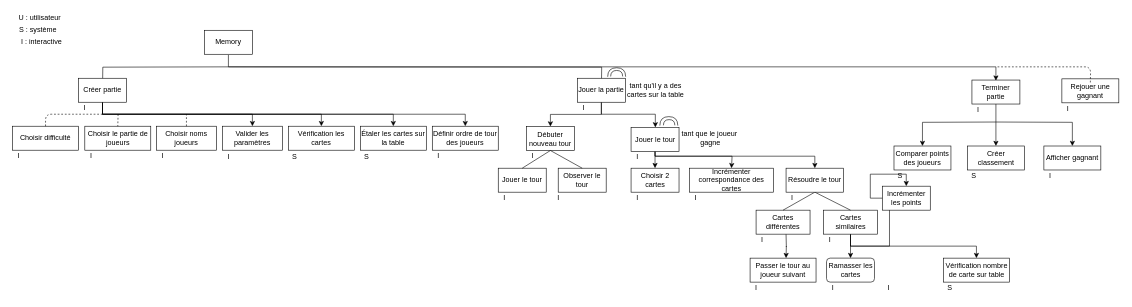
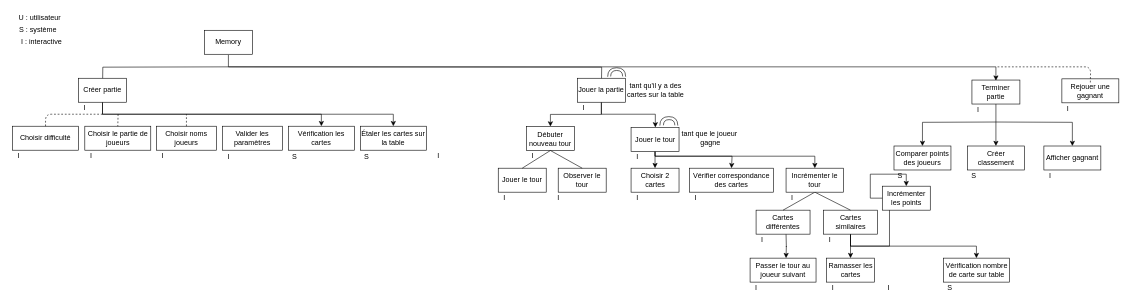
  <mxCell id="0" />
  <mxCell id="1" parent="0" />
  <mxCell id="2" style="edgeStyle=orthogonalEdgeStyle;rounded=0;orthogonalLoop=1;jettySize=auto;html=1;exitX=0.5;exitY=1;exitDx=0;exitDy=0;entryX=0.5;entryY=0;entryDx=0;entryDy=0;" parent="1" edge="1"><mxGeometry relative="1" as="geometry"><mxPoint x="380" y="111" as="sourcePoint" /><mxPoint x="170" y="151" as="targetPoint" /></mxGeometry></mxCell>
  <mxCell id="3" style="edgeStyle=orthogonalEdgeStyle;rounded=0;orthogonalLoop=1;jettySize=auto;html=1;exitX=0.5;exitY=1;exitDx=0;exitDy=0;entryX=0.5;entryY=0;entryDx=0;entryDy=0;" parent="1" edge="1"><mxGeometry relative="1" as="geometry"><mxPoint x="380" y="91" as="sourcePoint" /><mxPoint x="1660" y="134" as="targetPoint" /><Array as="points"><mxPoint x="380" y="111" /><mxPoint x="1660" y="111" /></Array></mxGeometry></mxCell>
  <mxCell id="4" style="edgeStyle=orthogonalEdgeStyle;rounded=0;orthogonalLoop=1;jettySize=auto;html=1;exitX=0.5;exitY=1;exitDx=0;exitDy=0;" parent="1" edge="1"><mxGeometry relative="1" as="geometry"><mxPoint x="380" y="111" as="sourcePoint" /><mxPoint x="1002" y="151" as="targetPoint" /></mxGeometry></mxCell>
  <mxCell id="5" value="Memory" style="rounded=0;whiteSpace=wrap;html=1;" parent="1" vertex="1"><mxGeometry x="340" y="50" width="80" height="40" as="geometry" /></mxCell>
  <mxCell id="6" style="edgeStyle=orthogonalEdgeStyle;rounded=0;orthogonalLoop=1;jettySize=auto;html=1;exitX=0.5;exitY=1;exitDx=0;exitDy=0;entryX=0.5;entryY=0;entryDx=0;entryDy=0;" parent="1" source="10" target="12" edge="1"><mxGeometry relative="1" as="geometry" /></mxCell>
  <mxCell id="7" style="edgeStyle=orthogonalEdgeStyle;rounded=0;orthogonalLoop=1;jettySize=auto;html=1;exitX=0.5;exitY=1;exitDx=0;exitDy=0;entryX=0.5;entryY=0;entryDx=0;entryDy=0;" parent="1" source="10" target="16" edge="1"><mxGeometry relative="1" as="geometry" /></mxCell>
- <mxCell id="8" style="edgeStyle=orthogonalEdgeStyle;rounded=0;orthogonalLoop=1;jettySize=auto;html=1;exitX=0.5;exitY=1;exitDx=0;exitDy=0;entryX=0.5;entryY=0;entryDx=0;entryDy=0;" parent="1" source="10" target="43" edge="1"><mxGeometry relative="1" as="geometry" /></mxCell>
- <mxCell id="9" style="edgeStyle=orthogonalEdgeStyle;rounded=0;orthogonalLoop=1;jettySize=auto;html=1;exitX=0.5;exitY=1;exitDx=0;exitDy=0;entryX=0.5;entryY=0;entryDx=0;entryDy=0;" parent="1" source="10" target="90" edge="1"><mxGeometry relative="1" as="geometry" /></mxCell>
  <mxCell id="10" value="Créer partie" style="rounded=0;whiteSpace=wrap;html=1;" parent="1" vertex="1"><mxGeometry x="130" y="130" width="80" height="40" as="geometry" /></mxCell>
  <mxCell id="11" value="Choisir le partie de joueurs" style="rounded=0;whiteSpace=wrap;html=1;" parent="1" vertex="1"><mxGeometry x="140.5" y="210" width="110" height="40" as="geometry" /></mxCell>
  <mxCell id="12" value="Vérification les cartes" style="rounded=0;whiteSpace=wrap;html=1;" parent="1" vertex="1"><mxGeometry x="480" y="210" width="110" height="40" as="geometry" /></mxCell>
  <mxCell id="13" style="edgeStyle=orthogonalEdgeStyle;rounded=0;orthogonalLoop=1;jettySize=auto;html=1;exitX=0.5;exitY=1;exitDx=0;exitDy=0;entryX=0.5;entryY=0;entryDx=0;entryDy=0;" parent="1" source="15" target="42" edge="1"><mxGeometry relative="1" as="geometry" /></mxCell>
  <mxCell id="14" style="edgeStyle=orthogonalEdgeStyle;rounded=0;orthogonalLoop=1;jettySize=auto;html=1;exitX=0.5;exitY=1;exitDx=0;exitDy=0;" edge="1" parent="1" source="15" target="20"><mxGeometry relative="1" as="geometry"><Array as="points"><mxPoint x="1002" y="190" /><mxPoint x="1092" y="190" /></Array></mxGeometry></mxCell>
  <mxCell id="15" value="Jouer la partie" style="rounded=0;whiteSpace=wrap;html=1;" parent="1" vertex="1"><mxGeometry x="962" y="130" width="80" height="40" as="geometry" /></mxCell>
  <mxCell id="16" value="Étaler les cartes sur la table" style="rounded=0;whiteSpace=wrap;html=1;" parent="1" vertex="1"><mxGeometry x="600" y="210" width="110" height="40" as="geometry" /></mxCell>
  <mxCell id="17" style="edgeStyle=orthogonalEdgeStyle;rounded=0;orthogonalLoop=1;jettySize=auto;html=1;exitX=0.5;exitY=1;exitDx=0;exitDy=0;entryX=0.5;entryY=0;entryDx=0;entryDy=0;" parent="1" source="20" target="62" edge="1"><mxGeometry relative="1" as="geometry" /></mxCell>
  <mxCell id="18" style="edgeStyle=orthogonalEdgeStyle;rounded=0;orthogonalLoop=1;jettySize=auto;html=1;exitX=0.5;exitY=1;exitDx=0;exitDy=0;entryX=0.5;entryY=0;entryDx=0;entryDy=0;" parent="1" source="20" target="21" edge="1"><mxGeometry relative="1" as="geometry"><Array as="points"><mxPoint x="1092" y="260" /><mxPoint x="1220" y="260" /></Array></mxGeometry></mxCell>
  <mxCell id="19" style="edgeStyle=orthogonalEdgeStyle;rounded=0;orthogonalLoop=1;jettySize=auto;html=1;exitX=0.5;exitY=1;exitDx=0;exitDy=0;entryX=0.5;entryY=0;entryDx=0;entryDy=0;" edge="1" parent="1" source="20" target="92"><mxGeometry relative="1" as="geometry"><Array as="points"><mxPoint x="1092" y="260" /><mxPoint x="1358" y="260" /></Array></mxGeometry></mxCell>
  <mxCell id="20" value="Jouer le tour" style="rounded=0;whiteSpace=wrap;html=1;" parent="1" vertex="1"><mxGeometry x="1051.5" y="212" width="80" height="40" as="geometry" /></mxCell>
- <mxCell id="21" value="Incrémenter correspondance des cartes" style="rounded=0;whiteSpace=wrap;html=1;" parent="1" vertex="1"><mxGeometry x="1149" y="280" width="140" height="40" as="geometry" /></mxCell>
+ <mxCell id="21" value="Vérifier correspondance des cartes" style="rounded=0;whiteSpace=wrap;html=1;" parent="1" vertex="1"><mxGeometry x="1149" y="280" width="140" height="40" as="geometry" /></mxCell>
  <mxCell id="22" style="edgeStyle=orthogonalEdgeStyle;rounded=0;orthogonalLoop=1;jettySize=auto;html=1;exitX=0.5;exitY=1;exitDx=0;exitDy=0;entryX=0.5;entryY=0;entryDx=0;entryDy=0;" parent="1" edge="1"><mxGeometry relative="1" as="geometry"><mxPoint x="1310" y="390" as="sourcePoint" /><mxPoint x="1310" y="430" as="targetPoint" /></mxGeometry></mxCell>
  <mxCell id="23" value="Cartes différentes" style="rounded=0;whiteSpace=wrap;html=1;" parent="1" vertex="1"><mxGeometry x="1260" y="350" width="90" height="40" as="geometry" /></mxCell>
  <mxCell id="24" value="" style="endArrow=none;html=1;exitX=0.5;exitY=0;exitDx=0;exitDy=0;entryX=0.5;entryY=1;entryDx=0;entryDy=0;" parent="1" target="92" edge="1" source="23"><mxGeometry width="50" height="50" relative="1" as="geometry"><mxPoint x="1199" y="350" as="sourcePoint" /><mxPoint x="1350" y="320" as="targetPoint" /></mxGeometry></mxCell>
  <mxCell id="25" style="edgeStyle=orthogonalEdgeStyle;rounded=0;orthogonalLoop=1;jettySize=auto;html=1;exitX=0.5;exitY=1;exitDx=0;exitDy=0;entryX=0.5;entryY=0;entryDx=0;entryDy=0;" parent="1" source="28" target="44" edge="1"><mxGeometry relative="1" as="geometry" /></mxCell>
  <mxCell id="26" style="edgeStyle=orthogonalEdgeStyle;rounded=0;orthogonalLoop=1;jettySize=auto;html=1;exitX=0.5;exitY=1;exitDx=0;exitDy=0;entryX=0.5;entryY=0;entryDx=0;entryDy=0;" parent="1" source="28" target="45" edge="1"><mxGeometry relative="1" as="geometry" /></mxCell>
  <mxCell id="27" style="edgeStyle=orthogonalEdgeStyle;rounded=0;orthogonalLoop=1;jettySize=auto;html=1;exitX=0.5;exitY=1;exitDx=0;exitDy=0;entryX=0.5;entryY=0;entryDx=0;entryDy=0;" parent="1" source="28" target="50" edge="1"><mxGeometry relative="1" as="geometry" /></mxCell>
  <mxCell id="28" value="Cartes similaires" style="rounded=0;whiteSpace=wrap;html=1;" parent="1" vertex="1"><mxGeometry x="1372.5" y="350" width="90" height="40" as="geometry" /></mxCell>
  <mxCell id="29" value="" style="endArrow=none;html=1;exitX=0.5;exitY=0;exitDx=0;exitDy=0;entryX=0.5;entryY=1;entryDx=0;entryDy=0;" parent="1" source="28" target="92" edge="1"><mxGeometry width="50" height="50" relative="1" as="geometry"><mxPoint x="940" y="400" as="sourcePoint" /><mxPoint x="1345" y="320" as="targetPoint" /></mxGeometry></mxCell>
  <mxCell id="30" value="" style="shape=requiredInterface;html=1;verticalLabelPosition=bottom;rotation=90;direction=west;" parent="1" vertex="1"><mxGeometry x="1107" y="186.5" width="15" height="30" as="geometry" /></mxCell>
  <mxCell id="31" value="" style="shape=requiredInterface;html=1;verticalLabelPosition=bottom;rotation=90;direction=west;" parent="1" vertex="1"><mxGeometry x="1110.25" y="194.25" width="9.5" height="19" as="geometry" /></mxCell>
  <mxCell id="32" value="tant que le joueur&lt;br&gt;&amp;nbsp;gagne" style="text;html=1;align=center;verticalAlign=middle;resizable=0;points=[];autosize=1;" parent="1" vertex="1"><mxGeometry x="1127" y="215" width="110" height="30" as="geometry" /></mxCell>
  <mxCell id="33" style="edgeStyle=orthogonalEdgeStyle;rounded=0;orthogonalLoop=1;jettySize=auto;html=1;exitX=0.5;exitY=1;exitDx=0;exitDy=0;entryX=0.5;entryY=0;entryDx=0;entryDy=0;" parent="1" source="34" target="38" edge="1"><mxGeometry relative="1" as="geometry" /></mxCell>
  <mxCell id="34" value="Terminer partie" style="rounded=0;whiteSpace=wrap;html=1;" parent="1" vertex="1"><mxGeometry x="1620" y="133" width="80" height="40" as="geometry" /></mxCell>
  <mxCell id="35" style="edgeStyle=orthogonalEdgeStyle;rounded=0;orthogonalLoop=1;jettySize=auto;html=1;exitX=0.5;exitY=1;exitDx=0;exitDy=0;entryX=0.5;entryY=0;entryDx=0;entryDy=0;" parent="1" target="37" edge="1"><mxGeometry relative="1" as="geometry"><mxPoint x="1660" y="203" as="sourcePoint" /></mxGeometry></mxCell>
  <mxCell id="36" style="edgeStyle=orthogonalEdgeStyle;rounded=0;orthogonalLoop=1;jettySize=auto;html=1;exitX=0.5;exitY=1;exitDx=0;exitDy=0;entryX=0.5;entryY=0;entryDx=0;entryDy=0;" parent="1" target="39" edge="1"><mxGeometry relative="1" as="geometry"><mxPoint x="1660" y="203" as="sourcePoint" /></mxGeometry></mxCell>
  <mxCell id="37" value="Comparer points des joueurs" style="rounded=0;whiteSpace=wrap;html=1;" parent="1" vertex="1"><mxGeometry x="1490" y="243" width="95" height="40" as="geometry" /></mxCell>
  <mxCell id="38" value="Créer classement" style="rounded=0;whiteSpace=wrap;html=1;" parent="1" vertex="1"><mxGeometry x="1612.5" y="243" width="95" height="40" as="geometry" /></mxCell>
  <mxCell id="39" value="Afficher gagnant" style="rounded=0;whiteSpace=wrap;html=1;" parent="1" vertex="1"><mxGeometry x="1740" y="243" width="95" height="40" as="geometry" /></mxCell>
  <mxCell id="40" value="Rejouer une gagnant" style="rounded=0;whiteSpace=wrap;html=1;" parent="1" vertex="1"><mxGeometry x="1770" y="131" width="95" height="40" as="geometry" /></mxCell>
  <mxCell id="41" value="" style="endArrow=none;dashed=1;html=1;exitX=0.5;exitY=0;exitDx=0;exitDy=0;" parent="1" edge="1"><mxGeometry width="50" height="50" relative="1" as="geometry"><mxPoint x="1817.5" y="137" as="sourcePoint" /><mxPoint x="1660" y="111" as="targetPoint" /><Array as="points"><mxPoint x="1818" y="111" /></Array></mxGeometry></mxCell>
  <mxCell id="42" value="Débuter nouveau&amp;nbsp;tour" style="rounded=0;whiteSpace=wrap;html=1;" parent="1" vertex="1"><mxGeometry x="877" y="210.5" width="80" height="40" as="geometry" /></mxCell>
- <mxCell id="43" value="Définir ordre de tour des joueurs" style="rounded=0;whiteSpace=wrap;html=1;" parent="1" vertex="1"><mxGeometry x="720" y="210" width="110" height="40" as="geometry" /></mxCell>
- <mxCell id="44" value="Ramasser les cartes" style="whiteSpace=wrap;html=1;rounded=1;" parent="1" vertex="1"><mxGeometry x="1377.5" y="430" width="80" height="40" as="geometry" /></mxCell>
+ <mxCell id="44" value="Ramasser les cartes" style="rounded=0;whiteSpace=wrap;html=1;" parent="1" vertex="1"><mxGeometry x="1377.5" y="430" width="80" height="40" as="geometry" /></mxCell>
  <mxCell id="45" value="Incrémenter les points" style="rounded=0;whiteSpace=wrap;html=1;" parent="1" vertex="1"><mxGeometry x="1470.5" y="310" width="80" height="40" as="geometry" /></mxCell>
  <mxCell id="46" value="" style="shape=requiredInterface;html=1;verticalLabelPosition=bottom;rotation=90;direction=west;" parent="1" vertex="1"><mxGeometry x="1022.5" y="112" width="10" height="20" as="geometry" /></mxCell>
  <mxCell id="47" value="" style="shape=requiredInterface;html=1;verticalLabelPosition=bottom;rotation=90;direction=west;" parent="1" vertex="1"><mxGeometry x="1020" y="105" width="15" height="30" as="geometry" /></mxCell>
  <mxCell id="48" value="tant qu'il y a des&lt;br&gt;cartes sur la table" style="text;html=1;align=center;verticalAlign=middle;resizable=0;points=[];autosize=1;" parent="1" vertex="1"><mxGeometry x="1036.5" y="135" width="110" height="30" as="geometry" /></mxCell>
  <mxCell id="49" value="Passer le tour au joueur suivant" style="rounded=0;whiteSpace=wrap;html=1;" parent="1" vertex="1"><mxGeometry x="1250" y="430" width="110" height="40" as="geometry" /></mxCell>
  <mxCell id="50" value="Vérification nombre de carte sur table" style="rounded=0;whiteSpace=wrap;html=1;" parent="1" vertex="1"><mxGeometry x="1572.5" y="430" width="110" height="40" as="geometry" /></mxCell>
  <mxCell id="51" value="U : utilisateur" style="text;html=1;align=center;verticalAlign=middle;resizable=0;points=[];autosize=1;" parent="1" vertex="1"><mxGeometry x="20" y="20" width="90" height="20" as="geometry" /></mxCell>
  <mxCell id="52" value="S : système" style="text;html=1;align=center;verticalAlign=middle;resizable=0;points=[];autosize=1;" parent="1" vertex="1"><mxGeometry x="22" y="40" width="80" height="20" as="geometry" /></mxCell>
  <mxCell id="53" value="I" style="text;html=1;align=center;verticalAlign=middle;resizable=0;points=[];autosize=1;" parent="1" vertex="1"><mxGeometry x="877" y="250" width="20" height="20" as="geometry" /></mxCell>
  <mxCell id="54" value="Choisir difficulté" style="rounded=0;whiteSpace=wrap;html=1;" parent="1" vertex="1"><mxGeometry x="20" y="210" width="110" height="40" as="geometry" /></mxCell>
  <mxCell id="55" value="Choisir noms joueurs" style="rounded=0;whiteSpace=wrap;html=1;" parent="1" vertex="1"><mxGeometry x="260" y="210" width="100" height="40" as="geometry" /></mxCell>
  <mxCell id="56" value="" style="endArrow=none;dashed=1;html=1;exitX=0.5;exitY=0;exitDx=0;exitDy=0;" parent="1" source="55" edge="1"><mxGeometry width="50" height="50" relative="1" as="geometry"><mxPoint x="590" y="340" as="sourcePoint" /><mxPoint x="310" y="190" as="targetPoint" /></mxGeometry></mxCell>
  <mxCell id="57" style="edgeStyle=orthogonalEdgeStyle;rounded=0;orthogonalLoop=1;jettySize=auto;html=1;exitX=0.5;exitY=1;exitDx=0;exitDy=0;" parent="1" source="20" target="20" edge="1"><mxGeometry relative="1" as="geometry" /></mxCell>
  <mxCell id="58" value="Jouer le tour" style="rounded=0;whiteSpace=wrap;html=1;" parent="1" vertex="1"><mxGeometry x="830" y="280" width="80" height="40" as="geometry" /></mxCell>
  <mxCell id="59" value="Observer le tour" style="rounded=0;whiteSpace=wrap;html=1;" parent="1" vertex="1"><mxGeometry x="930" y="280" width="80" height="40" as="geometry" /></mxCell>
  <mxCell id="60" value="" style="endArrow=none;html=1;entryX=0.5;entryY=1;entryDx=0;entryDy=0;exitX=0.5;exitY=0;exitDx=0;exitDy=0;" parent="1" source="58" target="42" edge="1"><mxGeometry width="50" height="50" relative="1" as="geometry"><mxPoint x="877" y="300" as="sourcePoint" /><mxPoint x="927" y="250" as="targetPoint" /></mxGeometry></mxCell>
  <mxCell id="61" value="" style="endArrow=none;html=1;entryX=0.5;entryY=1;entryDx=0;entryDy=0;exitX=0.5;exitY=0;exitDx=0;exitDy=0;" parent="1" source="59" target="42" edge="1"><mxGeometry width="50" height="50" relative="1" as="geometry"><mxPoint x="1267" y="460" as="sourcePoint" /><mxPoint x="1317" y="410" as="targetPoint" /></mxGeometry></mxCell>
  <mxCell id="62" value="Choisir 2 cartes" style="rounded=0;whiteSpace=wrap;html=1;" parent="1" vertex="1"><mxGeometry x="1051.5" y="280" width="80" height="40" as="geometry" /></mxCell>
  <mxCell id="63" value="I : interactive" style="text;html=1;align=center;verticalAlign=middle;resizable=0;points=[];autosize=1;" parent="1" vertex="1"><mxGeometry x="28" y="60" width="80" height="20" as="geometry" /></mxCell>
  <mxCell id="64" value="I" style="text;html=1;align=center;verticalAlign=middle;resizable=0;points=[];autosize=1;" parent="1" vertex="1"><mxGeometry x="130" y="170" width="20" height="20" as="geometry" /></mxCell>
  <mxCell id="65" value="I" style="text;html=1;align=center;verticalAlign=middle;resizable=0;points=[];autosize=1;" parent="1" vertex="1"><mxGeometry x="20" y="250" width="20" height="20" as="geometry" /></mxCell>
  <mxCell id="66" value="I" style="text;html=1;align=center;verticalAlign=middle;resizable=0;points=[];autosize=1;" parent="1" vertex="1"><mxGeometry x="140.5" y="250" width="20" height="20" as="geometry" /></mxCell>
  <mxCell id="67" value="I" style="text;html=1;align=center;verticalAlign=middle;resizable=0;points=[];autosize=1;" parent="1" vertex="1"><mxGeometry x="260" y="250" width="20" height="20" as="geometry" /></mxCell>
  <mxCell id="68" value="S" style="text;html=1;align=center;verticalAlign=middle;resizable=0;points=[];autosize=1;" parent="1" vertex="1"><mxGeometry x="480" y="252" width="20" height="20" as="geometry" /></mxCell>
  <mxCell id="69" value="S" style="text;html=1;align=center;verticalAlign=middle;resizable=0;points=[];autosize=1;" parent="1" vertex="1"><mxGeometry x="600" y="252" width="20" height="20" as="geometry" /></mxCell>
  <mxCell id="70" value="I" style="text;html=1;align=center;verticalAlign=middle;resizable=0;points=[];autosize=1;" parent="1" vertex="1"><mxGeometry x="720" y="250" width="20" height="20" as="geometry" /></mxCell>
  <mxCell id="71" value="I" style="text;html=1;align=center;verticalAlign=middle;resizable=0;points=[];autosize=1;" parent="1" vertex="1"><mxGeometry x="962" y="169" width="20" height="20" as="geometry" /></mxCell>
  <mxCell id="72" value="I" style="text;html=1;align=center;verticalAlign=middle;resizable=0;points=[];autosize=1;" parent="1" vertex="1"><mxGeometry x="830" y="320" width="20" height="20" as="geometry" /></mxCell>
  <mxCell id="73" value="I" style="text;html=1;align=center;verticalAlign=middle;resizable=0;points=[];autosize=1;" parent="1" vertex="1"><mxGeometry x="920" y="320" width="20" height="20" as="geometry" /></mxCell>
  <mxCell id="74" value="I" style="text;html=1;align=center;verticalAlign=middle;resizable=0;points=[];autosize=1;" parent="1" vertex="1"><mxGeometry x="1051.5" y="252" width="20" height="20" as="geometry" /></mxCell>
  <mxCell id="75" value="I" style="text;html=1;align=center;verticalAlign=middle;resizable=0;points=[];autosize=1;" parent="1" vertex="1"><mxGeometry x="1051.5" y="320" width="20" height="20" as="geometry" /></mxCell>
  <mxCell id="76" value="I" style="text;html=1;align=center;verticalAlign=middle;resizable=0;points=[];autosize=1;" parent="1" vertex="1"><mxGeometry x="1149" y="320" width="20" height="20" as="geometry" /></mxCell>
  <mxCell id="77" value="I" style="text;html=1;align=center;verticalAlign=middle;resizable=0;points=[];autosize=1;" parent="1" vertex="1"><mxGeometry x="1260" y="390" width="20" height="20" as="geometry" /></mxCell>
  <mxCell id="78" value="I" style="text;html=1;align=center;verticalAlign=middle;resizable=0;points=[];autosize=1;" parent="1" vertex="1"><mxGeometry x="1250" y="470" width="20" height="20" as="geometry" /></mxCell>
  <mxCell id="79" value="I" style="text;html=1;align=center;verticalAlign=middle;resizable=0;points=[];autosize=1;" parent="1" vertex="1"><mxGeometry x="1372.5" y="390" width="20" height="20" as="geometry" /></mxCell>
  <mxCell id="80" value="I" style="text;html=1;align=center;verticalAlign=middle;resizable=0;points=[];autosize=1;" parent="1" vertex="1"><mxGeometry x="1377.5" y="470" width="20" height="20" as="geometry" /></mxCell>
  <mxCell id="81" value="I" style="text;html=1;align=center;verticalAlign=middle;resizable=0;points=[];autosize=1;" parent="1" vertex="1"><mxGeometry x="1470.5" y="470" width="20" height="20" as="geometry" /></mxCell>
  <mxCell id="82" value="S" style="text;html=1;align=center;verticalAlign=middle;resizable=0;points=[];autosize=1;" parent="1" vertex="1"><mxGeometry x="1572.5" y="470" width="20" height="20" as="geometry" /></mxCell>
  <mxCell id="83" value="I" style="text;html=1;align=center;verticalAlign=middle;resizable=0;points=[];autosize=1;" parent="1" vertex="1"><mxGeometry x="1620" y="173" width="20" height="20" as="geometry" /></mxCell>
  <mxCell id="84" value="S" style="text;html=1;align=center;verticalAlign=middle;resizable=0;points=[];autosize=1;" parent="1" vertex="1"><mxGeometry x="1490" y="283" width="20" height="20" as="geometry" /></mxCell>
  <mxCell id="85" value="S" style="text;html=1;align=center;verticalAlign=middle;resizable=0;points=[];autosize=1;" parent="1" vertex="1"><mxGeometry x="1612.5" y="283" width="20" height="20" as="geometry" /></mxCell>
  <mxCell id="86" value="I" style="text;html=1;align=center;verticalAlign=middle;resizable=0;points=[];autosize=1;" parent="1" vertex="1"><mxGeometry x="1740" y="283" width="20" height="20" as="geometry" /></mxCell>
  <mxCell id="87" value="I" style="text;html=1;align=center;verticalAlign=middle;resizable=0;points=[];autosize=1;" parent="1" vertex="1"><mxGeometry x="1770" y="171" width="20" height="20" as="geometry" /></mxCell>
  <mxCell id="88" value="" style="endArrow=none;dashed=1;html=1;exitX=0.5;exitY=0;exitDx=0;exitDy=0;" parent="1" source="54" edge="1"><mxGeometry width="50" height="50" relative="1" as="geometry"><mxPoint x="300" y="300" as="sourcePoint" /><mxPoint x="170" y="190" as="targetPoint" /><Array as="points"><mxPoint x="75" y="190" /><mxPoint x="130" y="190" /></Array></mxGeometry></mxCell>
  <mxCell id="89" value="" style="endArrow=none;dashed=1;html=1;entryX=0.5;entryY=0;entryDx=0;entryDy=0;" parent="1" target="11" edge="1"><mxGeometry width="50" height="50" relative="1" as="geometry"><mxPoint x="196" y="190" as="sourcePoint" /><mxPoint x="320" y="200" as="targetPoint" /></mxGeometry></mxCell>
  <mxCell id="90" value="Valider les paramètres" style="rounded=0;whiteSpace=wrap;html=1;" parent="1" vertex="1"><mxGeometry x="370" y="210" width="100" height="40" as="geometry" /></mxCell>
  <mxCell id="91" value="I" style="text;html=1;align=center;verticalAlign=middle;resizable=0;points=[];autosize=1;" parent="1" vertex="1"><mxGeometry x="370" y="250.5" width="20" height="20" as="geometry" /></mxCell>
- <mxCell id="92" value="Résoudre le tour" style="rounded=0;whiteSpace=wrap;html=1;" vertex="1" parent="1"><mxGeometry x="1310" y="280" width="96" height="40" as="geometry" /></mxCell>
+ <mxCell id="92" value="Incrémenter le tour" style="rounded=0;whiteSpace=wrap;html=1;" vertex="1" parent="1"><mxGeometry x="1310" y="280" width="96" height="40" as="geometry" /></mxCell>
  <mxCell id="93" value="I" style="text;html=1;align=center;verticalAlign=middle;resizable=0;points=[];autosize=1;" vertex="1" parent="1"><mxGeometry x="1310" y="320" width="20" height="20" as="geometry" /></mxCell>
